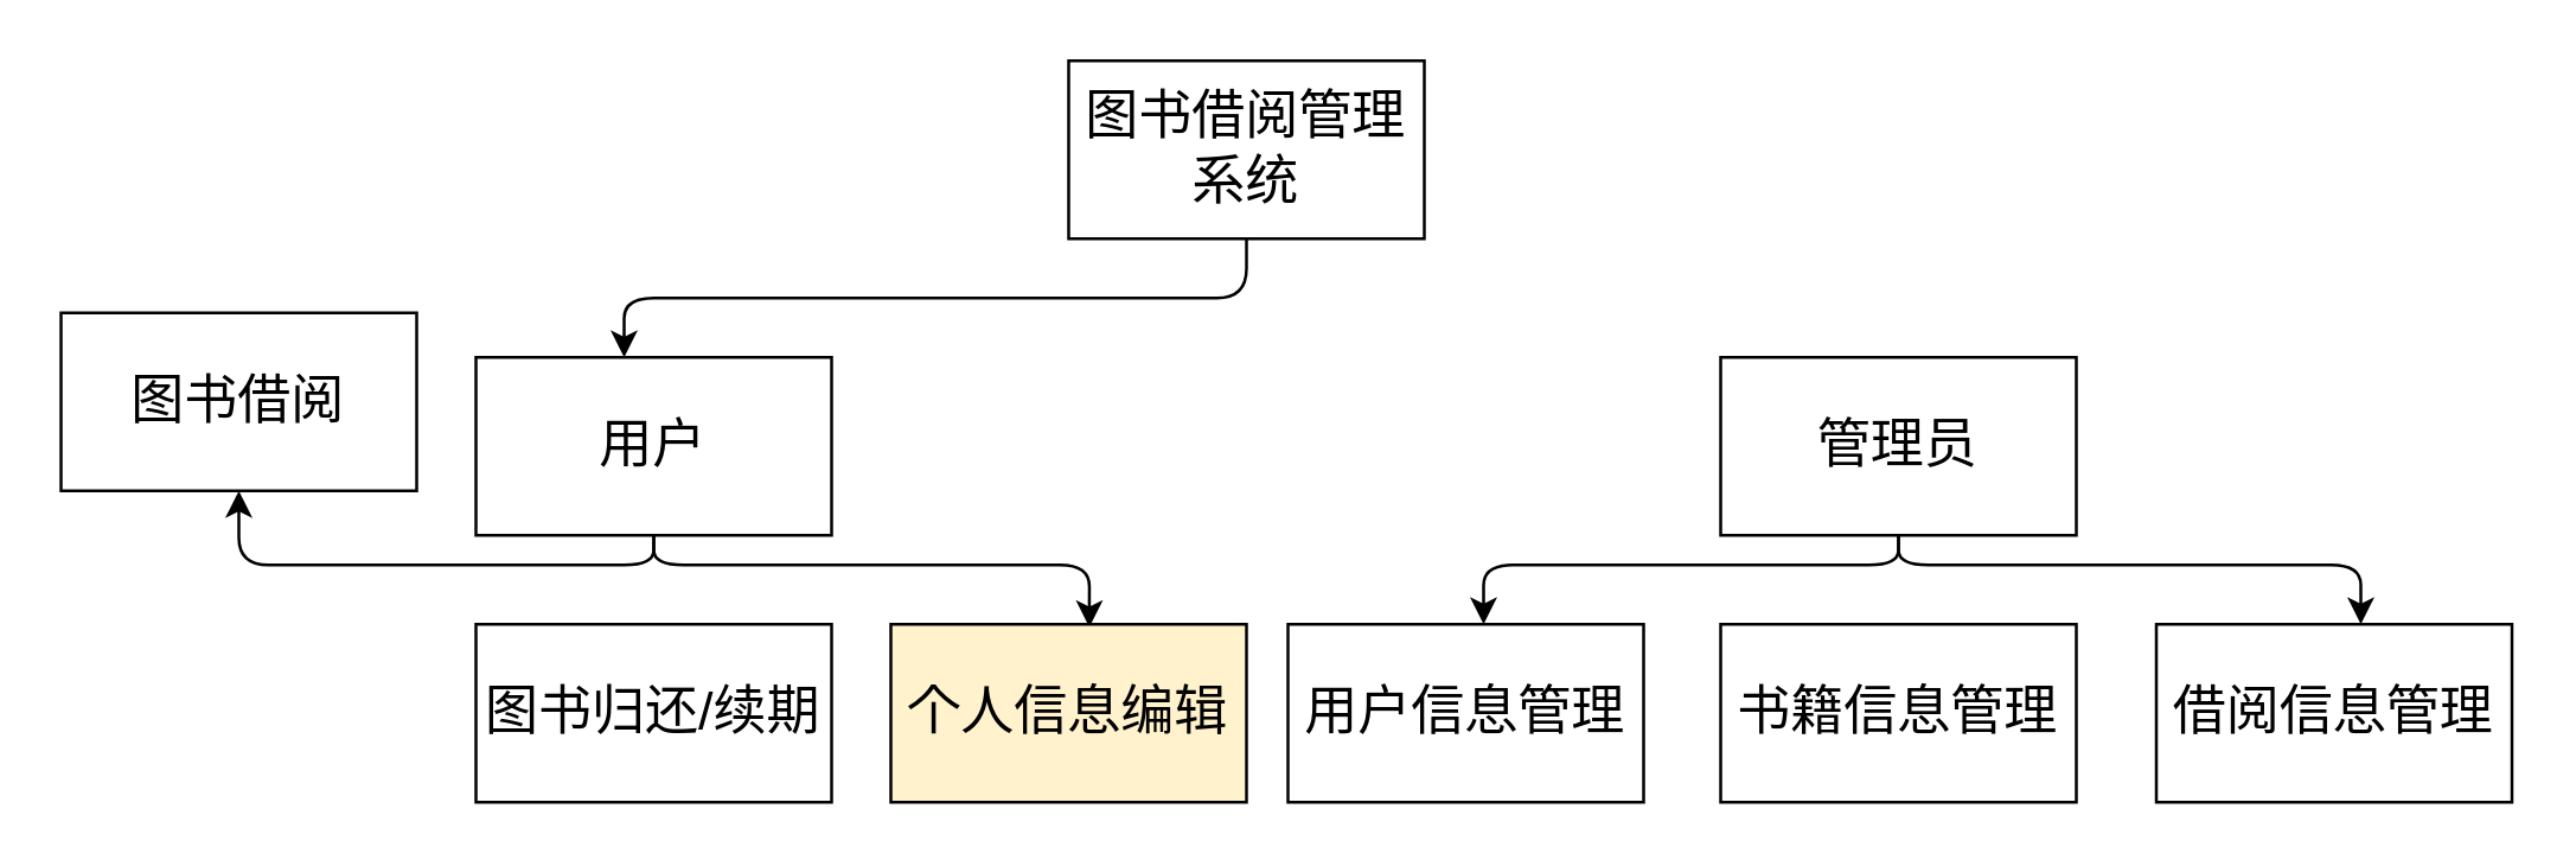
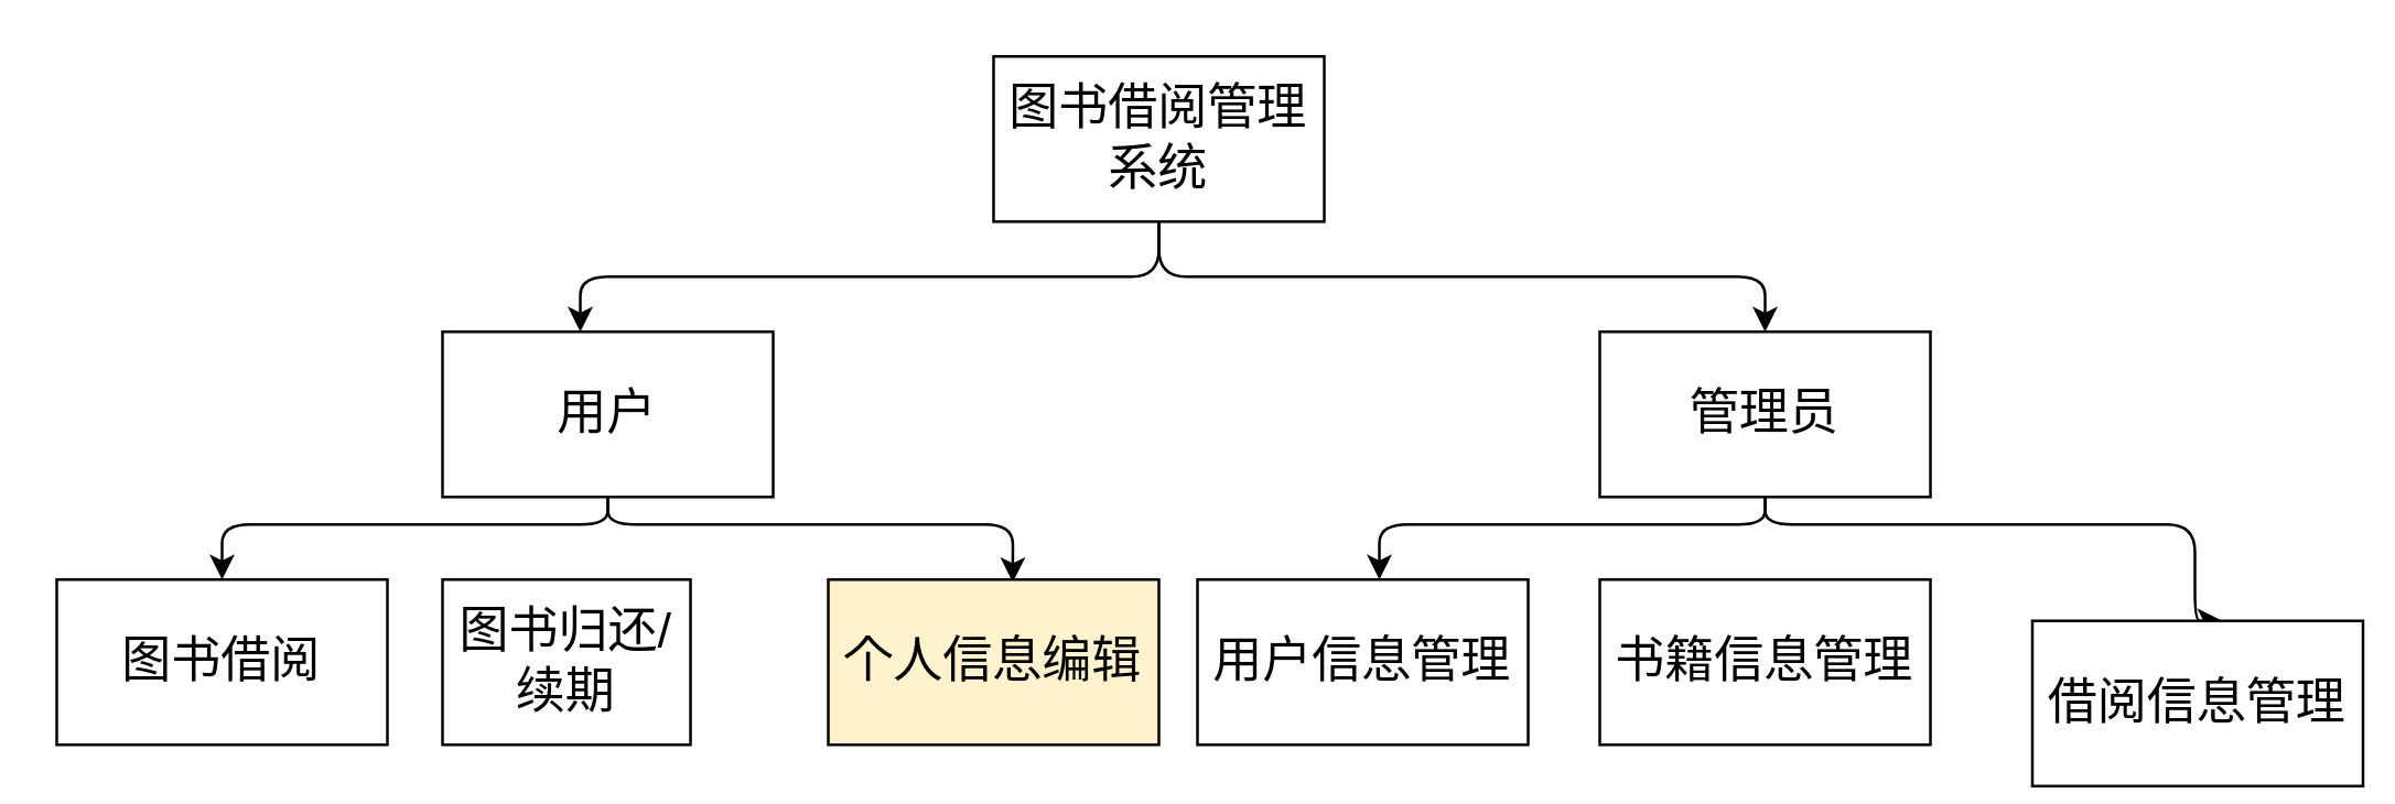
  <mxCell id="0" />
  <mxCell id="1" parent="0" />
  <mxCell id="2" value="" style="edgeStyle=orthogonalEdgeStyle;rounded=1;orthogonalLoop=1;jettySize=auto;html=1;fontSize=18;" edge="1" parent="1" source="4" target="7"><mxGeometry relative="1" as="geometry"><Array as="points"><mxPoint x="420" y="100" /><mxPoint x="210" y="100" /></Array></mxGeometry></mxCell>
+ <mxCell id="3" style="edgeStyle=orthogonalEdgeStyle;rounded=1;orthogonalLoop=1;jettySize=auto;html=1;entryX=0.5;entryY=0;entryDx=0;entryDy=0;fontSize=18;" edge="1" parent="1" source="4" target="10"><mxGeometry relative="1" as="geometry"><Array as="points"><mxPoint x="420" y="100" /><mxPoint x="640" y="100" /></Array></mxGeometry></mxCell>
  <mxCell id="4" value="图书借阅管理系统" style="rounded=0;whiteSpace=wrap;html=1;fontSize=18;" vertex="1" parent="1"><mxGeometry x="360" y="20" width="120" height="60" as="geometry" /></mxCell>
  <mxCell id="5" value="" style="edgeStyle=orthogonalEdgeStyle;rounded=1;orthogonalLoop=1;jettySize=auto;html=1;fontSize=18;" edge="1" parent="1" source="7" target="11"><mxGeometry relative="1" as="geometry"><Array as="points"><mxPoint x="220" y="190" /><mxPoint x="80" y="190" /></Array></mxGeometry></mxCell>
  <mxCell id="6" style="edgeStyle=orthogonalEdgeStyle;rounded=1;orthogonalLoop=1;jettySize=auto;html=1;entryX=0.558;entryY=0.017;entryDx=0;entryDy=0;entryPerimeter=0;fontSize=18;" edge="1" parent="1" source="7" target="13"><mxGeometry relative="1" as="geometry"><Array as="points"><mxPoint x="220" y="190" /><mxPoint x="367" y="190" /></Array></mxGeometry></mxCell>
  <mxCell id="7" value="用户" style="whiteSpace=wrap;html=1;rounded=0;fontSize=18;" vertex="1" parent="1"><mxGeometry x="160" y="120" width="120" height="60" as="geometry" /></mxCell>
  <mxCell id="8" style="edgeStyle=orthogonalEdgeStyle;rounded=1;orthogonalLoop=1;jettySize=auto;html=1;fontSize=18;" edge="1" parent="1" source="10"><mxGeometry relative="1" as="geometry"><mxPoint x="500" y="210" as="targetPoint" /><Array as="points"><mxPoint x="640" y="190" /><mxPoint x="500" y="190" /></Array></mxGeometry></mxCell>
  <mxCell id="9" style="edgeStyle=orthogonalEdgeStyle;rounded=1;orthogonalLoop=1;jettySize=auto;html=1;entryX=0.575;entryY=0;entryDx=0;entryDy=0;entryPerimeter=0;fontSize=18;" edge="1" parent="1" source="10" target="16"><mxGeometry relative="1" as="geometry"><Array as="points"><mxPoint x="640" y="190" /><mxPoint x="796" y="190" /></Array></mxGeometry></mxCell>
  <mxCell id="10" value="管理员" style="whiteSpace=wrap;html=1;rounded=0;fontSize=18;" vertex="1" parent="1"><mxGeometry x="580" y="120" width="120" height="60" as="geometry" /></mxCell>
- <mxCell id="11" value="图书借阅" style="whiteSpace=wrap;html=1;rounded=0;fontSize=18;" vertex="1" parent="1"><mxGeometry x="20" y="105" width="120" height="60" as="geometry" /></mxCell>
- <mxCell id="12" value="图书归还/续期" style="whiteSpace=wrap;html=1;rounded=0;fontSize=18;" vertex="1" parent="1"><mxGeometry x="160" y="210" width="120" height="60" as="geometry" /></mxCell>
+ <mxCell id="11" value="图书借阅" style="whiteSpace=wrap;html=1;rounded=0;fontSize=18;" vertex="1" parent="1"><mxGeometry y="210" width="120" height="60" as="geometry" x="20" /></mxCell>
+ <mxCell id="12" value="图书归还/续期" style="whiteSpace=wrap;html=1;rounded=0;fontSize=18;" vertex="1" parent="1"><mxGeometry x="160" y="210" width="90" height="60" as="geometry" /></mxCell>
  <mxCell id="13" value="个人信息编辑" style="whiteSpace=wrap;html=1;rounded=0;fontSize=18;fillColor=#fff2cc;" vertex="1" parent="1"><mxGeometry x="300" y="210" width="120" height="60" as="geometry" /></mxCell>
  <mxCell id="14" value="用户信息管理" style="whiteSpace=wrap;html=1;rounded=0;fontSize=18;" vertex="1" parent="1"><mxGeometry x="434" y="210" width="120" height="60" as="geometry" /></mxCell>
  <mxCell id="15" value="书籍信息管理" style="whiteSpace=wrap;html=1;rounded=0;fontSize=18;" vertex="1" parent="1"><mxGeometry x="580" y="210" width="120" height="60" as="geometry" /></mxCell>
- <mxCell id="16" value="借阅信息管理" style="whiteSpace=wrap;html=1;rounded=0;fontSize=18;" vertex="1" parent="1"><mxGeometry x="727" y="210" width="120" height="60" as="geometry" /></mxCell>
+ <mxCell id="16" value="借阅信息管理" style="whiteSpace=wrap;html=1;rounded=0;fontSize=18;" vertex="1" parent="1"><mxGeometry x="737" y="225" width="120" height="60" as="geometry" /></mxCell>
